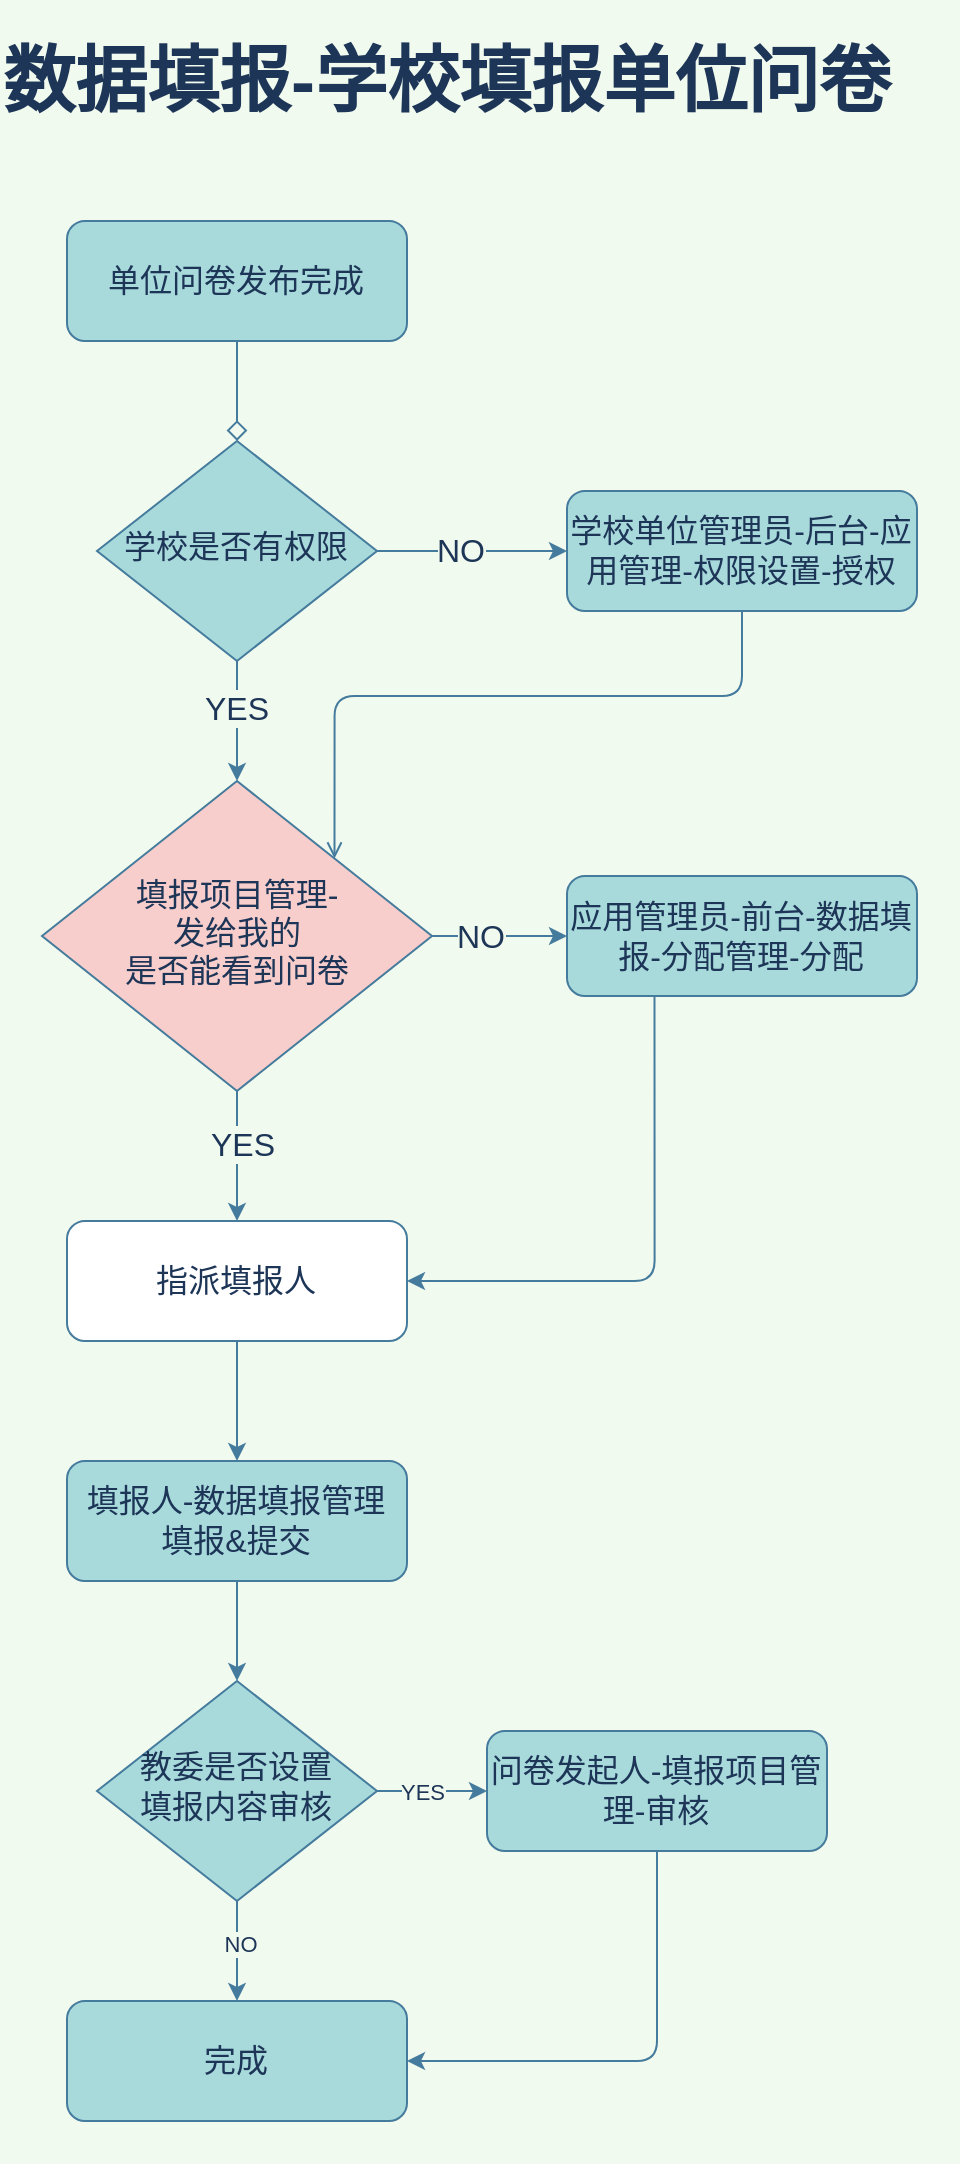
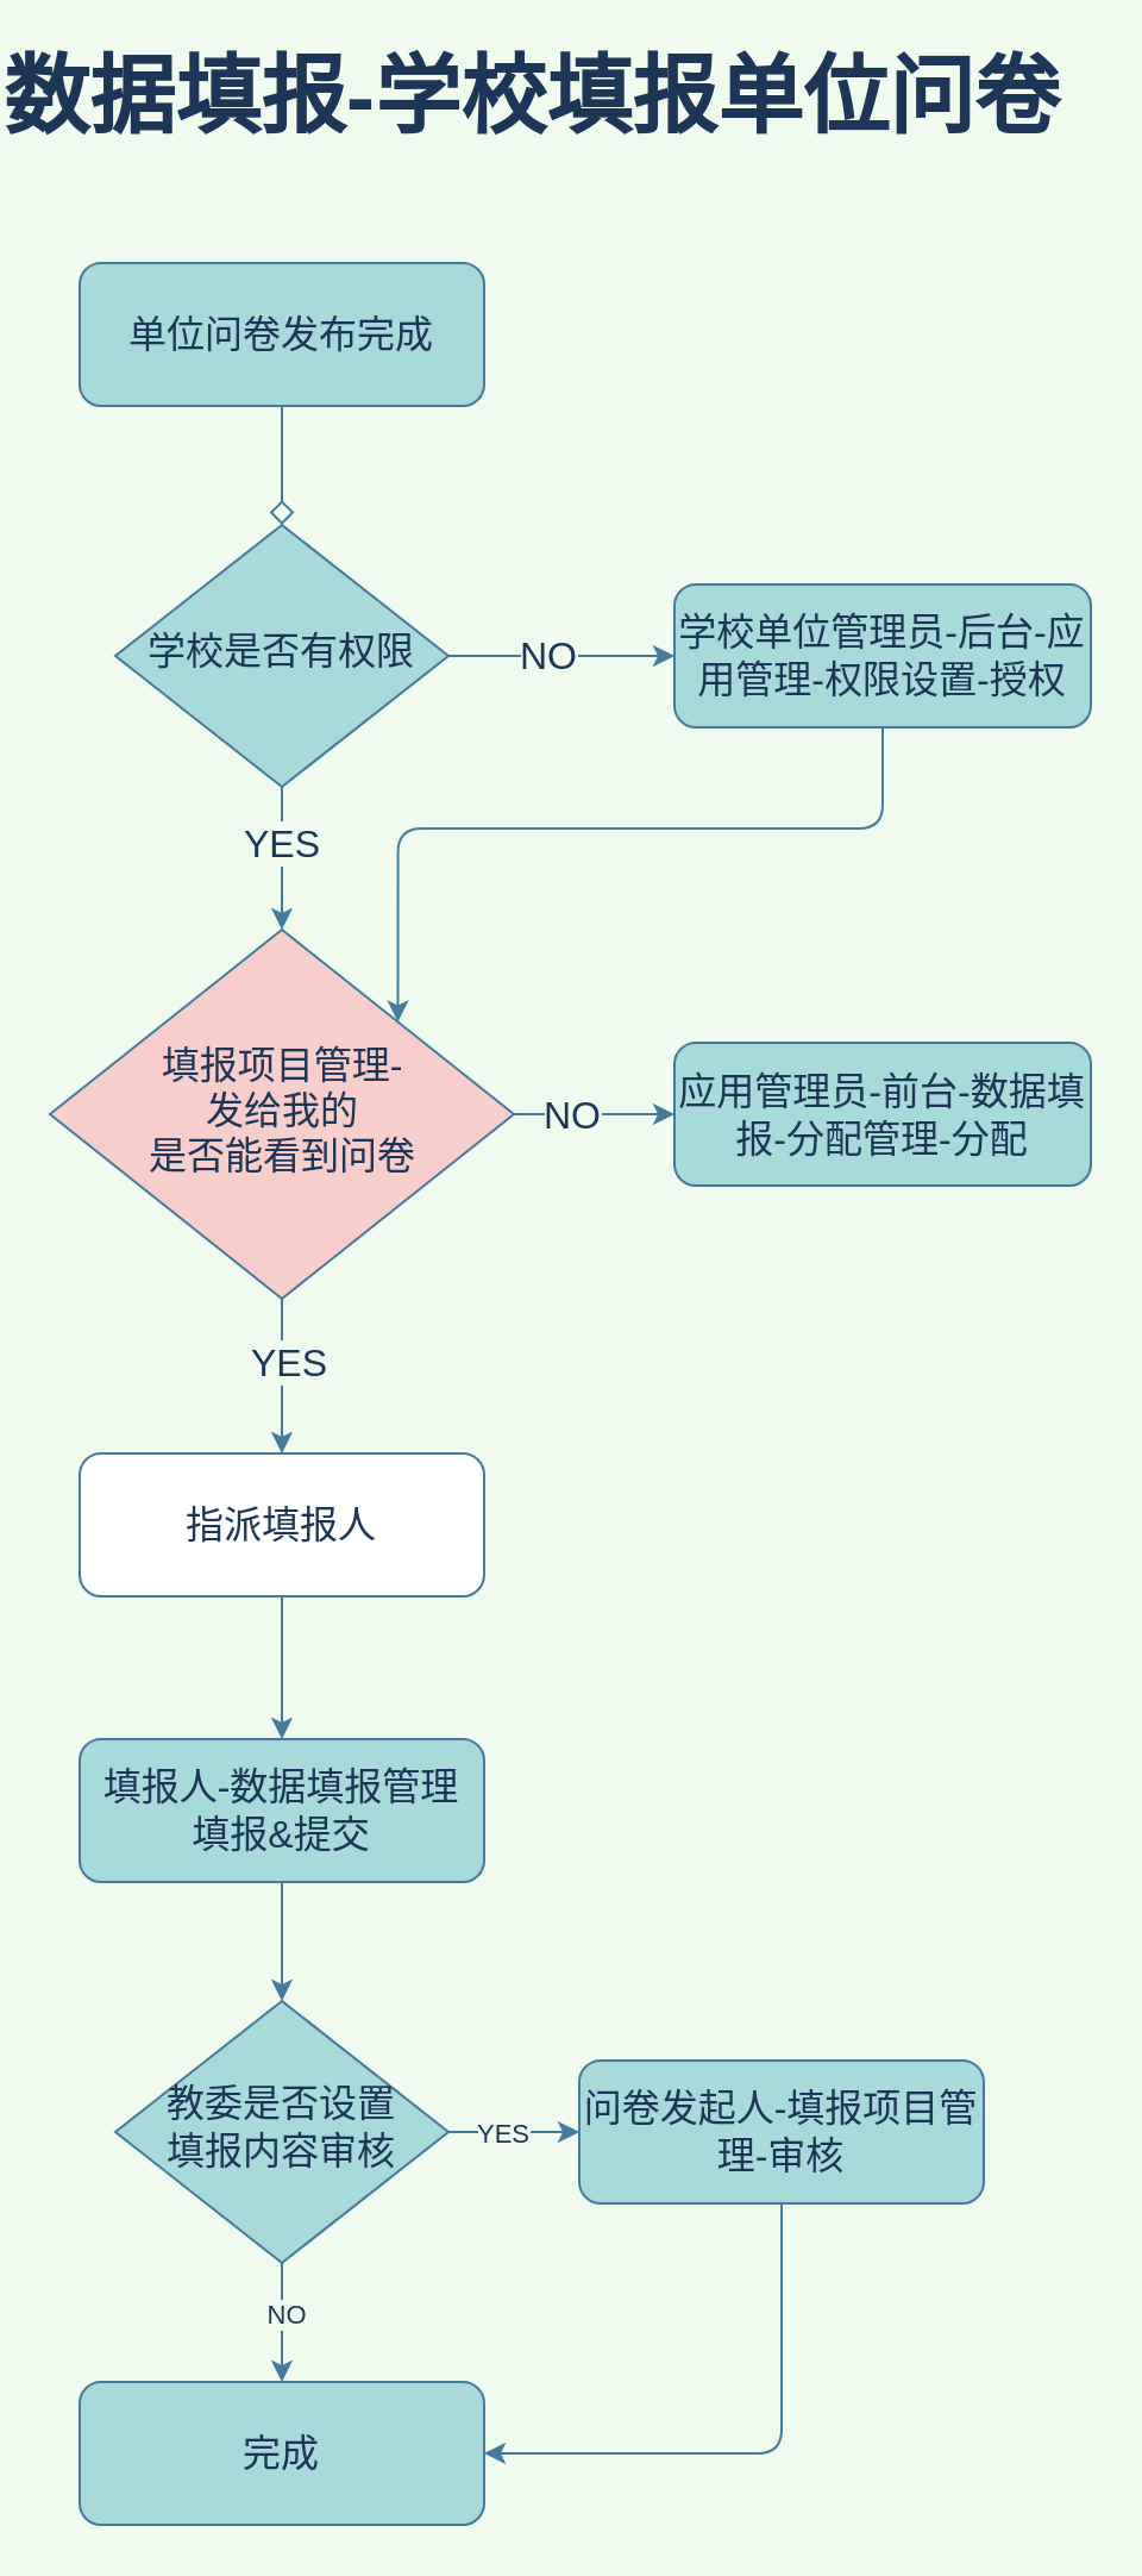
  <mxCell id="0" />
  <mxCell id="1" parent="0" />
  <mxCell id="2" value="" style="rounded=0;html=1;jettySize=auto;orthogonalLoop=1;fontSize=11;endArrow=diamond;endFill=0;endSize=8;strokeWidth=1;shadow=0;labelBackgroundColor=none;edgeStyle=orthogonalEdgeStyle;strokeColor=#457B9D;fontColor=#1D3557;" parent="1" source="3" target="8" edge="1"><mxGeometry relative="1" as="geometry" /></mxCell>
  <mxCell id="3" value="单位问卷发布完成" style="rounded=1;whiteSpace=wrap;html=1;fontSize=16;glass=0;strokeWidth=1;shadow=0;fillColor=#A8DADC;strokeColor=#457B9D;fontColor=#1D3557;" parent="1" vertex="1"><mxGeometry x="33" y="110" width="170" height="60" as="geometry" /></mxCell>
  <mxCell id="4" value="" style="edgeStyle=orthogonalEdgeStyle;curved=0;rounded=1;sketch=0;orthogonalLoop=1;jettySize=auto;html=1;fontSize=16;fontColor=#1D3557;strokeColor=#457B9D;fillColor=#A8DADC;labelBackgroundColor=#F1FAEE;" parent="1" source="8" target="12" edge="1"><mxGeometry relative="1" as="geometry" /></mxCell>
  <mxCell id="5" value="NO" style="edgeLabel;html=1;align=center;verticalAlign=middle;resizable=0;points=[];fontSize=16;fontColor=#1D3557;labelBackgroundColor=#F1FAEE;" parent="4" vertex="1" connectable="0"><mxGeometry x="-0.137" y="1" relative="1" as="geometry"><mxPoint as="offset" /></mxGeometry></mxCell>
  <mxCell id="6" value="" style="edgeStyle=orthogonalEdgeStyle;curved=0;rounded=1;sketch=0;orthogonalLoop=1;jettySize=auto;html=1;fontColor=#1D3557;strokeColor=#457B9D;fillColor=#A8DADC;labelBackgroundColor=#F1FAEE;" parent="1" source="8" target="21" edge="1"><mxGeometry relative="1" as="geometry" /></mxCell>
  <mxCell id="7" value="YES" style="edgeLabel;html=1;align=center;verticalAlign=middle;resizable=0;points=[];fontColor=#1D3557;fontSize=16;labelBackgroundColor=#F1FAEE;" parent="6" vertex="1" connectable="0"><mxGeometry x="-0.231" y="-1" relative="1" as="geometry"><mxPoint as="offset" /></mxGeometry></mxCell>
  <mxCell id="8" value="学校是否有权限" style="rhombus;whiteSpace=wrap;html=1;shadow=0;fontFamily=Helvetica;fontSize=16;align=center;strokeWidth=1;spacing=6;spacingTop=-4;fillColor=#A8DADC;strokeColor=#457B9D;fontColor=#1D3557;" parent="1" vertex="1"><mxGeometry x="48" y="220" width="140" height="110" as="geometry" /></mxCell>
- <mxCell id="9" style="edgeStyle=orthogonalEdgeStyle;curved=0;rounded=1;sketch=0;orthogonalLoop=1;jettySize=auto;html=1;exitX=0.25;exitY=1;exitDx=0;exitDy=0;entryX=1;entryY=0.5;entryDx=0;entryDy=0;fontColor=#1D3557;strokeColor=#457B9D;fillColor=#A8DADC;labelBackgroundColor=#F1FAEE;" parent="1" source="10" target="14" edge="1"><mxGeometry relative="1" as="geometry" /></mxCell>
  <mxCell id="10" value="应用管理员-前台-数据填报-分配管理-分配" style="rounded=1;whiteSpace=wrap;html=1;fontSize=16;glass=0;strokeWidth=1;shadow=0;fillColor=#A8DADC;strokeColor=#457B9D;fontColor=#1D3557;" parent="1" vertex="1"><mxGeometry x="283" y="437.5" width="175" height="60" as="geometry" /></mxCell>
- <mxCell id="11" style="edgeStyle=orthogonalEdgeStyle;curved=0;rounded=1;sketch=0;orthogonalLoop=1;jettySize=auto;html=1;exitX=0.5;exitY=1;exitDx=0;exitDy=0;entryX=1;entryY=0;entryDx=0;entryDy=0;fontColor=#1D3557;strokeColor=#457B9D;fillColor=#A8DADC;labelBackgroundColor=#F1FAEE;endArrow=open;" parent="1" source="12" target="21" edge="1"><mxGeometry relative="1" as="geometry" /></mxCell>
+ <mxCell id="11" style="edgeStyle=orthogonalEdgeStyle;curved=0;rounded=1;sketch=0;orthogonalLoop=1;jettySize=auto;html=1;exitX=0.5;exitY=1;exitDx=0;exitDy=0;entryX=1;entryY=0;entryDx=0;entryDy=0;fontColor=#1D3557;strokeColor=#457B9D;fillColor=#A8DADC;labelBackgroundColor=#F1FAEE;" parent="1" source="12" target="21" edge="1"><mxGeometry relative="1" as="geometry" /></mxCell>
  <mxCell id="12" value="学校单位管理员-后台-应用管理-权限设置-授权" style="rounded=1;whiteSpace=wrap;html=1;fontSize=16;glass=0;strokeWidth=1;shadow=0;fillColor=#A8DADC;strokeColor=#457B9D;fontColor=#1D3557;" parent="1" vertex="1"><mxGeometry x="283" y="245" width="175" height="60" as="geometry" /></mxCell>
  <mxCell id="13" value="" style="edgeStyle=orthogonalEdgeStyle;curved=0;rounded=1;sketch=0;orthogonalLoop=1;jettySize=auto;html=1;fontColor=#1D3557;strokeColor=#457B9D;fillColor=#A8DADC;labelBackgroundColor=#F1FAEE;" parent="1" source="14" target="16" edge="1"><mxGeometry relative="1" as="geometry" /></mxCell>
  <mxCell id="14" value="指派填报人" style="rounded=1;whiteSpace=wrap;html=1;fontSize=16;glass=0;strokeWidth=1;shadow=0;fillColor=#ffffff;strokeColor=#457B9D;fontColor=#1D3557;" parent="1" vertex="1"><mxGeometry x="33" y="610" width="170" height="60" as="geometry" /></mxCell>
  <mxCell id="15" value="" style="edgeStyle=orthogonalEdgeStyle;curved=0;rounded=1;sketch=0;orthogonalLoop=1;jettySize=auto;html=1;fontColor=#1D3557;strokeColor=#457B9D;fillColor=#A8DADC;labelBackgroundColor=#F1FAEE;" parent="1" source="16" target="27" edge="1"><mxGeometry relative="1" as="geometry" /></mxCell>
  <mxCell id="16" value="填报人-数据填报管理&lt;br&gt;填报&amp;amp;提交" style="rounded=1;whiteSpace=wrap;html=1;fontSize=16;glass=0;strokeWidth=1;shadow=0;fillColor=#A8DADC;strokeColor=#457B9D;fontColor=#1D3557;" parent="1" vertex="1"><mxGeometry x="33" y="730" width="170" height="60" as="geometry" /></mxCell>
  <mxCell id="17" value="" style="edgeStyle=orthogonalEdgeStyle;curved=0;rounded=1;sketch=0;orthogonalLoop=1;jettySize=auto;html=1;fontSize=16;fontColor=#1D3557;strokeColor=#457B9D;fillColor=#A8DADC;labelBackgroundColor=#F1FAEE;" parent="1" source="21" target="10" edge="1"><mxGeometry relative="1" as="geometry" /></mxCell>
  <mxCell id="18" value="NO" style="edgeLabel;html=1;align=center;verticalAlign=middle;resizable=0;points=[];fontSize=16;fontColor=#1D3557;labelBackgroundColor=#F1FAEE;" parent="17" vertex="1" connectable="0"><mxGeometry x="-0.277" relative="1" as="geometry"><mxPoint as="offset" /></mxGeometry></mxCell>
  <mxCell id="19" value="" style="edgeStyle=orthogonalEdgeStyle;curved=0;rounded=1;sketch=0;orthogonalLoop=1;jettySize=auto;html=1;fontSize=16;fontColor=#1D3557;strokeColor=#457B9D;fillColor=#A8DADC;labelBackgroundColor=#F1FAEE;" parent="1" source="21" target="14" edge="1"><mxGeometry relative="1" as="geometry" /></mxCell>
  <mxCell id="20" value="YES" style="edgeLabel;html=1;align=center;verticalAlign=middle;resizable=0;points=[];fontSize=16;fontColor=#1D3557;labelBackgroundColor=#F1FAEE;" parent="19" vertex="1" connectable="0"><mxGeometry x="-0.208" y="2" relative="1" as="geometry"><mxPoint as="offset" /></mxGeometry></mxCell>
  <mxCell id="21" value="填报项目管理-&lt;br&gt;发给我的&lt;br&gt;是否能看到问卷" style="rhombus;whiteSpace=wrap;html=1;shadow=0;fontFamily=Helvetica;fontSize=16;align=center;strokeWidth=1;spacing=6;spacingTop=-4;fillColor=#f8cecc;strokeColor=#457B9D;fontColor=#1D3557;" parent="1" vertex="1"><mxGeometry x="20.5" y="390" width="195" height="155" as="geometry" /></mxCell>
  <mxCell id="22" value="&lt;font style=&quot;font-size: 36px&quot;&gt;数据填报-学校填报单位问卷&lt;/font&gt;" style="text;strokeColor=none;fillColor=none;html=1;fontSize=24;fontStyle=1;verticalAlign=middle;align=center;rounded=0;sketch=0;fontColor=#1D3557;" parent="1" vertex="1"><mxGeometry x="173" y="20" width="100" height="40" as="geometry" /></mxCell>
  <mxCell id="23" value="" style="edgeStyle=orthogonalEdgeStyle;curved=0;rounded=1;sketch=0;orthogonalLoop=1;jettySize=auto;html=1;fontColor=#1D3557;strokeColor=#457B9D;fillColor=#A8DADC;labelBackgroundColor=#F1FAEE;" parent="1" source="27" target="28" edge="1"><mxGeometry relative="1" as="geometry" /></mxCell>
  <mxCell id="24" value="NO" style="edgeLabel;html=1;align=center;verticalAlign=middle;resizable=0;points=[];fontColor=#1D3557;labelBackgroundColor=#F1FAEE;" parent="23" vertex="1" connectable="0"><mxGeometry x="-0.15" y="1" relative="1" as="geometry"><mxPoint as="offset" /></mxGeometry></mxCell>
  <mxCell id="25" value="" style="edgeStyle=orthogonalEdgeStyle;curved=0;rounded=1;sketch=0;orthogonalLoop=1;jettySize=auto;html=1;fontColor=#1D3557;strokeColor=#457B9D;fillColor=#A8DADC;labelBackgroundColor=#F1FAEE;" parent="1" source="27" target="30" edge="1"><mxGeometry relative="1" as="geometry" /></mxCell>
  <mxCell id="26" value="YES" style="edgeLabel;html=1;align=center;verticalAlign=middle;resizable=0;points=[];fontColor=#1D3557;labelBackgroundColor=#F1FAEE;" parent="25" vertex="1" connectable="0"><mxGeometry x="-0.216" relative="1" as="geometry"><mxPoint as="offset" /></mxGeometry></mxCell>
  <mxCell id="27" value="教委是否设置&lt;br&gt;填报内容审核" style="rhombus;whiteSpace=wrap;html=1;shadow=0;fontFamily=Helvetica;fontSize=16;align=center;strokeWidth=1;spacing=6;spacingTop=-4;fillColor=#A8DADC;strokeColor=#457B9D;fontColor=#1D3557;" parent="1" vertex="1"><mxGeometry x="48" y="840" width="140" height="110" as="geometry" /></mxCell>
  <mxCell id="28" value="完成" style="rounded=1;whiteSpace=wrap;html=1;fontSize=16;glass=0;strokeWidth=1;shadow=0;fillColor=#A8DADC;strokeColor=#457B9D;fontColor=#1D3557;" parent="1" vertex="1"><mxGeometry x="33" y="1000" width="170" height="60" as="geometry" /></mxCell>
  <mxCell id="29" style="edgeStyle=orthogonalEdgeStyle;curved=0;rounded=1;sketch=0;orthogonalLoop=1;jettySize=auto;html=1;exitX=0.5;exitY=1;exitDx=0;exitDy=0;entryX=1;entryY=0.5;entryDx=0;entryDy=0;fontColor=#1D3557;strokeColor=#457B9D;fillColor=#A8DADC;labelBackgroundColor=#F1FAEE;" parent="1" source="30" target="28" edge="1"><mxGeometry relative="1" as="geometry" /></mxCell>
  <mxCell id="30" value="问卷发起人-填报项目管理-审核" style="rounded=1;whiteSpace=wrap;html=1;fontSize=16;glass=0;strokeWidth=1;shadow=0;fillColor=#A8DADC;strokeColor=#457B9D;fontColor=#1D3557;" parent="1" vertex="1"><mxGeometry x="243" y="865" width="170" height="60" as="geometry" /></mxCell>
